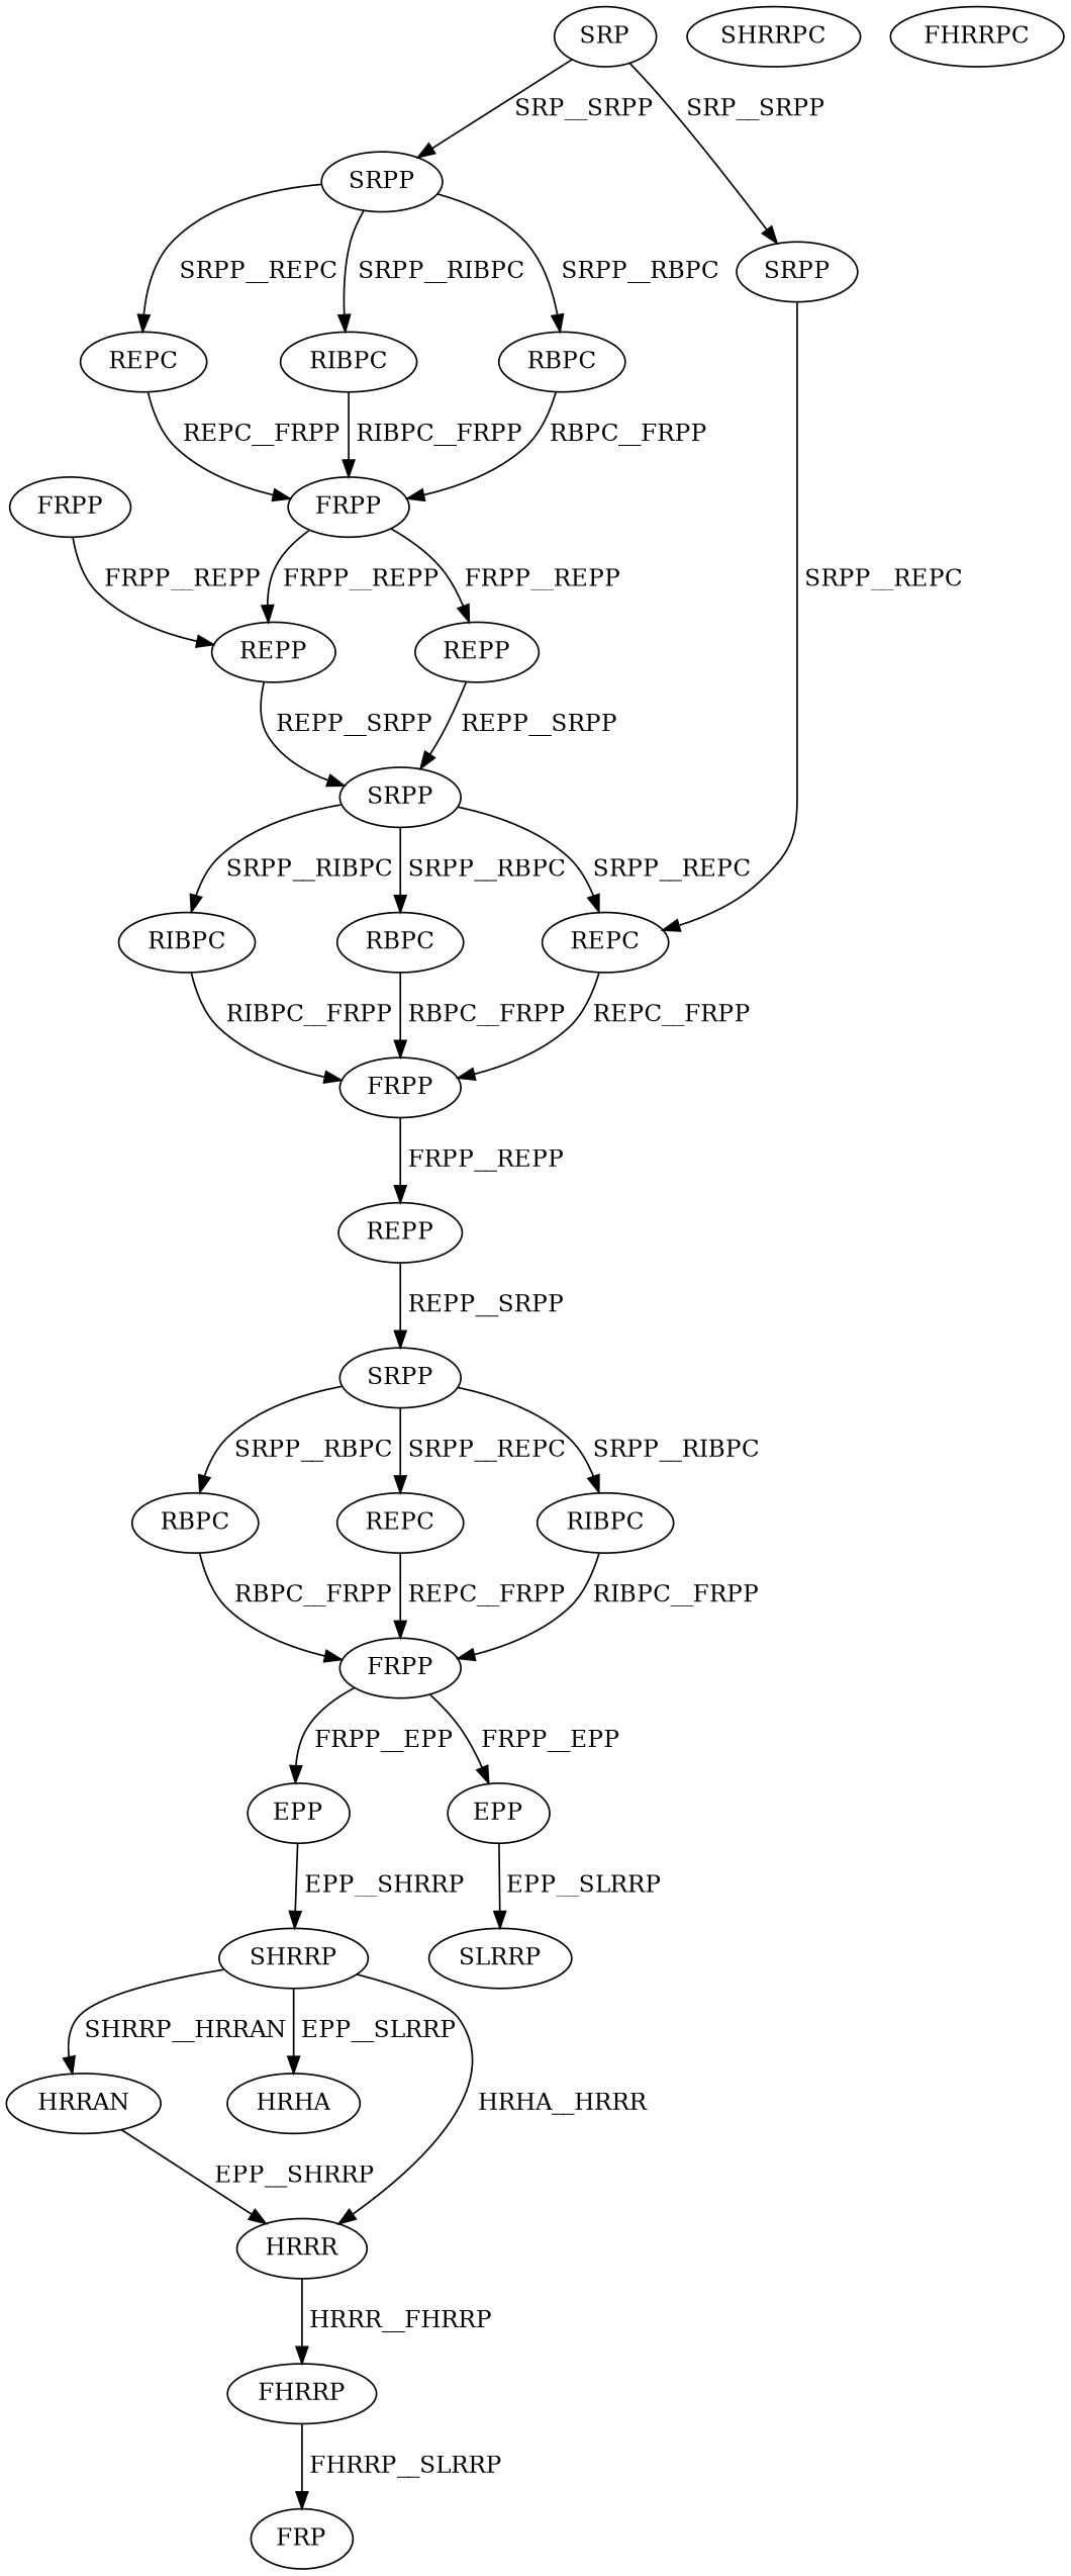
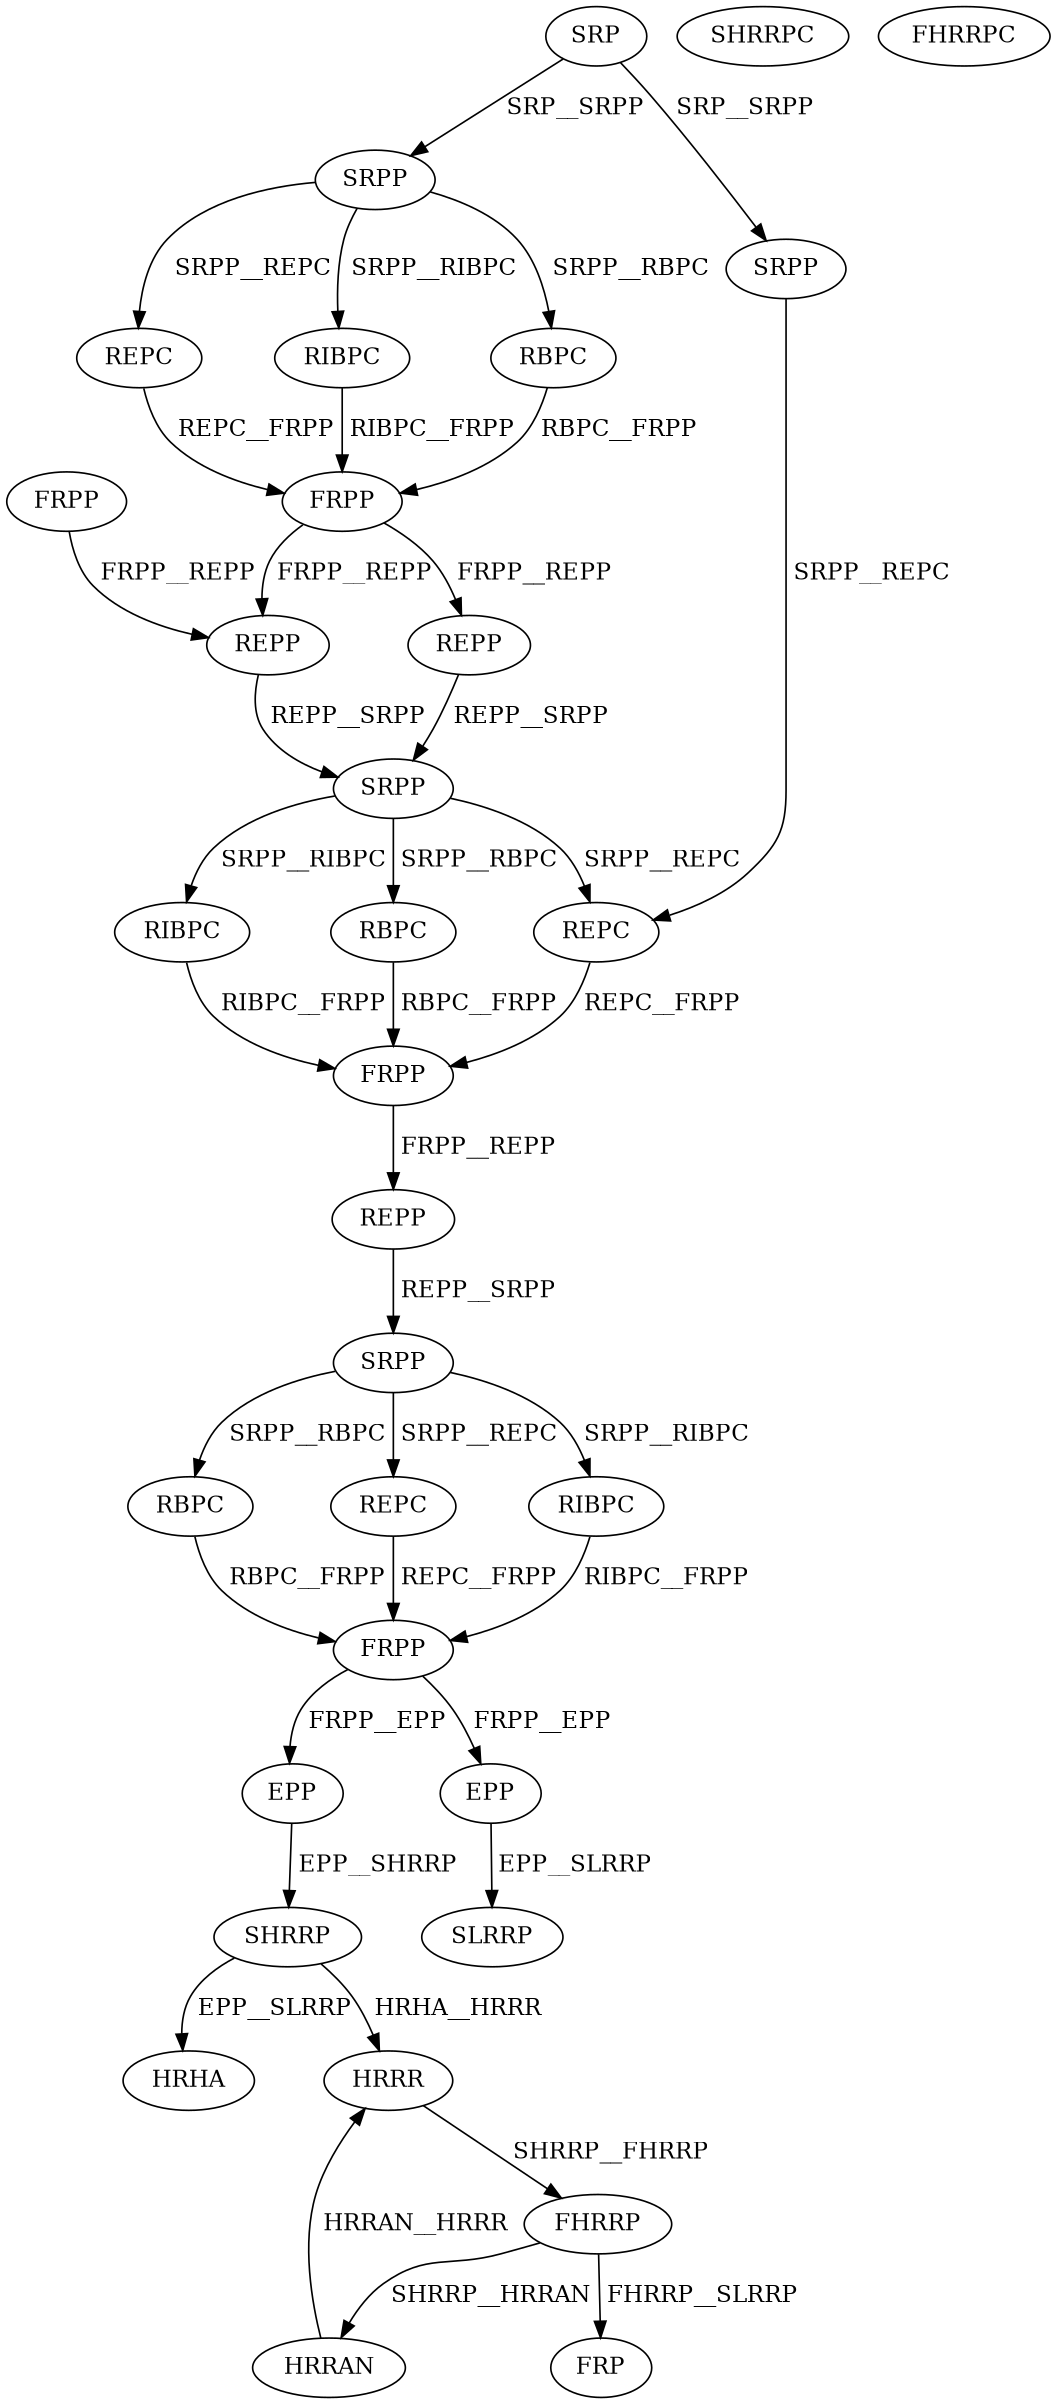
  digraph {
    node [color=black fontcolor=black]
    edge [color=black fontcolor=black]
    n1 [label=SRP]
    n2 [label=SRPP]
    n3 [label=SRPP]
    n4 [label=RIBPC]
    n5 [label=RBPC]
    n6 [label=REPC]
    n7 [label=REPC]
    n8 [label=FRPP]
    n9 [label=FRPP]
    n10 [label=REPP]
    n11 [label=SRPP]
    n12 [label=REPP]
    n13 [label=FRPP]
    n14 [label=RIBPC]
    n15 [label=RBPC]
    n16 [label=REPP]
    n17 [label=SRPP]
    n18 [label=RBPC]
    n19 [label=REPC]
    n20 [label=RIBPC]
    n21 [label=FRPP]
    n22 [label=EPP]
    n23 [label=EPP]
    n24 [label=SHRRP]
    n25 [label=SLRRP]
    n26 [label=HRRAN]
    n27 [label=HRHA]
    n28 [label=HRRR]
    n29 [label=FHRRP]
    n30 [label=SHRRPC]
    n31 [label=FHRRPC]
    n32 [label=FRP]
    n1 -> n2 [label=" SRP__SRPP"]
    n1 -> n3 [label=" SRP__SRPP"]
    n2 -> n4 [label=" SRPP__RIBPC"]
    n2 -> n5 [label=" SRPP__RBPC"]
    n2 -> n6 [label=" SRPP__REPC"]
    n3 -> n7 [label=" SRPP__REPC"]
    n4 -> n8 [label=" RIBPC__FRPP"]
    n5 -> n8 [label=" RBPC__FRPP"]
    n6 -> n8 [label=" REPC__FRPP"]
    n7 -> n13 [label=" REPC__FRPP"]
    n8 -> n10 [label=" FRPP__REPP"]
    n8 -> n12 [label=" FRPP__REPP"]
    n9 -> n10 [label=" FRPP__REPP"]
    n10 -> n11 [label=" REPP__SRPP"]
    n11 -> n7 [label=" SRPP__REPC"]
    n11 -> n14 [label=" SRPP__RIBPC"]
    n11 -> n15 [label=" SRPP__RBPC"]
    n12 -> n11 [label=" REPP__SRPP"]
    n13 -> n16 [label=" FRPP__REPP"]
    n14 -> n13 [label=" RIBPC__FRPP"]
    n15 -> n13 [label=" RBPC__FRPP"]
    n16 -> n17 [label=" REPP__SRPP"]
    n17 -> n18 [label=" SRPP__RBPC"]
    n17 -> n19 [label=" SRPP__REPC"]
    n17 -> n20 [label=" SRPP__RIBPC"]
    n18 -> n21 [label=" RBPC__FRPP"]
    n19 -> n21 [label=" REPC__FRPP"]
    n20 -> n21 [label=" RIBPC__FRPP"]
    n21 -> n22 [label=" FRPP__EPP"]
    n21 -> n23 [label=" FRPP__EPP"]
    n22 -> n24 [label=" EPP__SHRRP"]
    n23 -> n25 [label=" EPP__SLRRP"]
-   n24 -> n26 [label=" SHRRP__HRRAN"]
+   n29 -> n26 [label=" SHRRP__HRRAN"]
    n24 -> n27 [label=" EPP__SLRRP"]
    n24 -> n28 [label=" HRHA__HRRR"]
-   n26 -> n28 [label=" EPP__SHRRP"]
-   n28 -> n29 [label=" HRRR__FHRRP"]
+   n26 -> n28 [label=" HRRAN__HRRR"]
+   n28 -> n29 [label=" SHRRP__FHRRP"]
    n29 -> n32 [label=" FHRRP__SLRRP"]
  }
